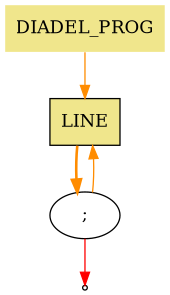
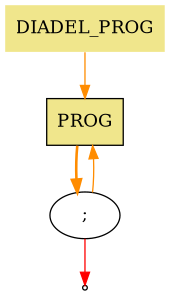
  digraph {
    node [style=filled fillcolor=khaki]
    edge [color=darkorange style=solid]
    n1 [label=DIADEL_PROG shape=plaintext]
-   n2 [label=LINE shape=box]
+   n2 [label=PROG shape=box]
    n3 [label=";" shape=oval fillcolor=white]
    end [shape=point fillcolor=white]
    n1 -> n2
    n2 -> n3 [style=bold]
    n3 -> n2
    n3 -> end [color=red]
  }
